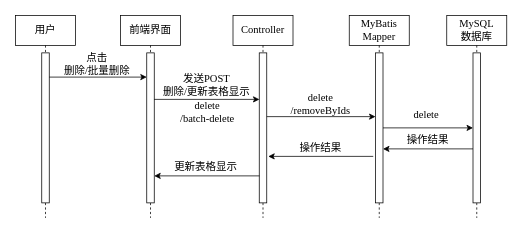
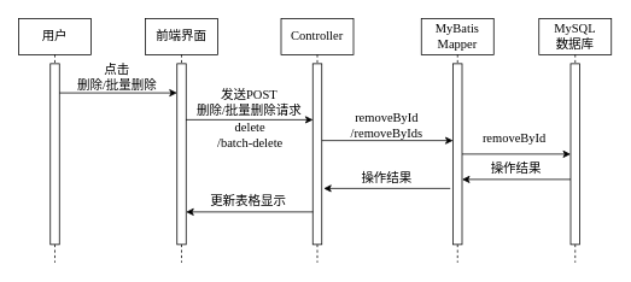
  <mxCell id="0" />
  <mxCell id="1" parent="0" />
  <mxCell id="2" value="用户" style="shape=umlLifeline;perimeter=lifelinePerimeter;whiteSpace=wrap;html=1;container=1;dropTarget=0;collapsible=0;recursiveResize=0;outlineConnect=0;portConstraint=eastwest;newEdgeStyle={&quot;curved&quot;:0,&quot;rounded&quot;:0};fontFamily=宋体;fontSize=14;" parent="1" vertex="1"><mxGeometry x="20" y="20" width="80" height="270" as="geometry" /></mxCell>
  <mxCell id="3" value="" style="html=1;points=[[0,0,0,0,5],[0,1,0,0,-5],[1,0,0,0,5],[1,1,0,0,-5]];perimeter=orthogonalPerimeter;outlineConnect=0;targetShapes=umlLifeline;portConstraint=eastwest;newEdgeStyle={&quot;curved&quot;:0,&quot;rounded&quot;:0};fontFamily=宋体;fontSize=14;" parent="2" vertex="1"><mxGeometry x="35" y="50" width="10" height="200" as="geometry" /></mxCell>
  <mxCell id="4" value="前端界面" style="shape=umlLifeline;perimeter=lifelinePerimeter;whiteSpace=wrap;html=1;container=1;dropTarget=0;collapsible=0;recursiveResize=0;outlineConnect=0;portConstraint=eastwest;newEdgeStyle={&quot;curved&quot;:0,&quot;rounded&quot;:0};fontFamily=宋体;fontSize=14;" parent="1" vertex="1"><mxGeometry x="160" y="20" width="80" height="270" as="geometry" /></mxCell>
  <mxCell id="5" value="" style="html=1;points=[[0,0,0,0,5],[0,1,0,0,-5],[1,0,0,0,5],[1,1,0,0,-5]];perimeter=orthogonalPerimeter;outlineConnect=0;targetShapes=umlLifeline;portConstraint=eastwest;newEdgeStyle={&quot;curved&quot;:0,&quot;rounded&quot;:0};fontFamily=宋体;fontSize=14;" parent="4" vertex="1"><mxGeometry x="35" y="50" width="10" height="200" as="geometry" /></mxCell>
  <mxCell id="6" value="Controller" style="shape=umlLifeline;perimeter=lifelinePerimeter;whiteSpace=wrap;html=1;container=1;dropTarget=0;collapsible=0;recursiveResize=0;outlineConnect=0;portConstraint=eastwest;newEdgeStyle={&quot;curved&quot;:0,&quot;rounded&quot;:0};fontFamily=宋体;fontSize=14;" parent="1" vertex="1"><mxGeometry x="310" y="20" width="80" height="270" as="geometry" /></mxCell>
  <mxCell id="7" value="" style="html=1;points=[[0,0,0,0,5],[0,1,0,0,-5],[1,0,0,0,5],[1,1,0,0,-5]];perimeter=orthogonalPerimeter;outlineConnect=0;targetShapes=umlLifeline;portConstraint=eastwest;newEdgeStyle={&quot;curved&quot;:0,&quot;rounded&quot;:0};fontFamily=宋体;fontSize=14;" parent="6" vertex="1"><mxGeometry x="35" y="50" width="10" height="200" as="geometry" /></mxCell>
  <mxCell id="8" value="MyBatis Mapper" style="shape=umlLifeline;perimeter=lifelinePerimeter;whiteSpace=wrap;html=1;container=1;dropTarget=0;collapsible=0;recursiveResize=0;outlineConnect=0;portConstraint=eastwest;newEdgeStyle={&quot;curved&quot;:0,&quot;rounded&quot;:0};fontFamily=宋体;fontSize=14;" parent="1" vertex="1"><mxGeometry x="465" y="20" width="80" height="270" as="geometry" /></mxCell>
  <mxCell id="9" value="" style="html=1;points=[[0,0,0,0,5],[0,1,0,0,-5],[1,0,0,0,5],[1,1,0,0,-5]];perimeter=orthogonalPerimeter;outlineConnect=0;targetShapes=umlLifeline;portConstraint=eastwest;newEdgeStyle={&quot;curved&quot;:0,&quot;rounded&quot;:0};fontFamily=宋体;fontSize=14;" parent="8" vertex="1"><mxGeometry x="35" y="50" width="10" height="200" as="geometry" /></mxCell>
  <mxCell id="10" value="" style="group" parent="1" vertex="1" connectable="0"><mxGeometry x="214.885" y="210" width="130.362" height="26" as="geometry" /></mxCell>
  <mxCell id="11" value="更新表格显示" style="text;html=1;align=center;verticalAlign=middle;whiteSpace=wrap;rounded=0;fontSize=14;fontFamily=宋体;" parent="10" vertex="1"><mxGeometry width="117.795" height="26" as="geometry" /></mxCell>
  <mxCell id="12" value="" style="endArrow=classic;html=1;rounded=0;" parent="10" target="5" edge="1"><mxGeometry width="50" height="50" relative="1" as="geometry"><mxPoint x="130.362" y="24" as="sourcePoint" /><mxPoint x="-4.205" y="24" as="targetPoint" /></mxGeometry></mxCell>
  <mxCell id="13" value="" style="group" parent="1" vertex="1" connectable="0"><mxGeometry x="65" y="72.31" width="130" height="30" as="geometry" /></mxCell>
  <mxCell id="14" value="" style="endArrow=classic;html=1;rounded=0;fontSize=14;fontFamily=宋体;" parent="13" edge="1"><mxGeometry width="50" height="50" relative="1" as="geometry"><mxPoint y="30" as="sourcePoint" /><mxPoint x="130" y="30" as="targetPoint" /></mxGeometry></mxCell>
  <mxCell id="15" value="&lt;div&gt;点击&lt;/div&gt;删除/批量删除" style="text;html=1;align=center;verticalAlign=middle;whiteSpace=wrap;rounded=0;fontSize=14;fontFamily=宋体;" parent="13" vertex="1"><mxGeometry x="9" width="110" height="26" as="geometry" /></mxCell>
  <mxCell id="16" value="MySQL&lt;div&gt;数据库&lt;/div&gt;" style="shape=umlLifeline;perimeter=lifelinePerimeter;whiteSpace=wrap;html=1;container=1;dropTarget=0;collapsible=0;recursiveResize=0;outlineConnect=0;portConstraint=eastwest;newEdgeStyle={&quot;curved&quot;:0,&quot;rounded&quot;:0};fontFamily=宋体;fontSize=14;" parent="1" vertex="1"><mxGeometry x="595" y="20" width="80" height="270" as="geometry" /></mxCell>
  <mxCell id="17" value="" style="html=1;points=[[0,0,0,0,5],[0,1,0,0,-5],[1,0,0,0,5],[1,1,0,0,-5]];perimeter=orthogonalPerimeter;outlineConnect=0;targetShapes=umlLifeline;portConstraint=eastwest;newEdgeStyle={&quot;curved&quot;:0,&quot;rounded&quot;:0};fontFamily=宋体;fontSize=14;" parent="16" vertex="1"><mxGeometry x="35" y="50" width="10" height="200" as="geometry" /></mxCell>
  <mxCell id="18" value="" style="group" parent="1" vertex="1" connectable="0"><mxGeometry x="510" y="140" width="120" height="30" as="geometry" /></mxCell>
- <mxCell id="19" value="delete" style="text;html=1;align=center;verticalAlign=middle;whiteSpace=wrap;rounded=0;fontSize=14;fontFamily=宋体;spacing=0;" parent="18" vertex="1"><mxGeometry width="116" height="26" as="geometry" /></mxCell>
+ <mxCell id="19" value="removeById" style="text;html=1;align=center;verticalAlign=middle;whiteSpace=wrap;rounded=0;fontSize=14;fontFamily=宋体;spacing=0;" parent="18" vertex="1"><mxGeometry width="116" height="26" as="geometry" /></mxCell>
  <mxCell id="20" value="" style="endArrow=classic;html=1;rounded=0;fontSize=14;fontFamily=宋体;" parent="18" edge="1"><mxGeometry width="50" height="50" relative="1" as="geometry"><mxPoint y="30" as="sourcePoint" /><mxPoint x="120" y="30" as="targetPoint" /></mxGeometry></mxCell>
  <mxCell id="21" value="" style="group" parent="1" vertex="1" connectable="0"><mxGeometry x="510" y="170" width="120.005" height="28" as="geometry" /></mxCell>
  <mxCell id="22" value="操作结果" style="text;html=1;align=center;verticalAlign=middle;whiteSpace=wrap;rounded=0;fontSize=14;fontFamily=宋体;spacing=0;" parent="21" vertex="1"><mxGeometry x="0.005" y="4" width="120" height="26" as="geometry" /></mxCell>
  <mxCell id="23" value="" style="endArrow=classic;html=1;rounded=0;" parent="21" edge="1"><mxGeometry width="50" height="50" relative="1" as="geometry"><mxPoint x="120" y="28" as="sourcePoint" /><mxPoint y="28" as="targetPoint" /></mxGeometry></mxCell>
  <mxCell id="24" value="" style="group" parent="1" vertex="1" connectable="0"><mxGeometry x="204.75" y="100" width="140.5" height="55" as="geometry" /></mxCell>
  <mxCell id="25" value="" style="endArrow=classic;html=1;rounded=0;fontSize=14;fontFamily=宋体;" parent="24" edge="1"><mxGeometry width="50" height="50" relative="1" as="geometry"><mxPoint y="32" as="sourcePoint" /><mxPoint x="140.5" y="32" as="targetPoint" /></mxGeometry></mxCell>
- <mxCell id="26" value="发送POST&lt;div&gt;删除/更新表格显示&lt;/div&gt;" style="text;html=1;align=center;verticalAlign=middle;whiteSpace=wrap;rounded=0;fontSize=14;fontFamily=宋体;" parent="24" vertex="1"><mxGeometry width="140" height="26" as="geometry" /></mxCell>
+ <mxCell id="26" value="发送POST&lt;div&gt;删除/批量删除请求&lt;/div&gt;" style="text;html=1;align=center;verticalAlign=middle;whiteSpace=wrap;rounded=0;fontSize=14;fontFamily=宋体;" parent="24" vertex="1"><mxGeometry width="140" height="26" as="geometry" /></mxCell>
  <mxCell id="27" value="&lt;span style=&quot;background-color: transparent; color: light-dark(rgb(0, 0, 0), rgb(255, 255, 255));&quot;&gt;delete&lt;/span&gt;&lt;div&gt;&lt;span style=&quot;background-color: transparent; color: light-dark(rgb(0, 0, 0), rgb(255, 255, 255));&quot;&gt;/batch-delete&lt;/span&gt;&lt;/div&gt;" style="text;html=1;align=center;verticalAlign=middle;whiteSpace=wrap;rounded=0;fontSize=14;fontFamily=宋体;" parent="24" vertex="1"><mxGeometry x="16.25" y="36" width="110" height="26" as="geometry" /></mxCell>
  <mxCell id="28" value="" style="endArrow=none;html=1;rounded=0;startArrow=classic;startFill=1;endFill=1;" parent="1" edge="1"><mxGeometry width="50" height="50" relative="1" as="geometry"><mxPoint x="500" y="155" as="sourcePoint" /><mxPoint x="355" y="155" as="targetPoint" /></mxGeometry></mxCell>
- <mxCell id="29" value="delete&lt;div&gt;/&lt;span style=&quot;background-color: transparent; color: light-dark(rgb(0, 0, 0), rgb(255, 255, 255));&quot;&gt;removeByIds&lt;/span&gt;&lt;/div&gt;" style="text;html=1;align=center;verticalAlign=middle;whiteSpace=wrap;rounded=0;fontSize=14;fontFamily=宋体;spacing=0;" parent="1" vertex="1"><mxGeometry x="368.5" y="126" width="116" height="26" as="geometry" /></mxCell>
+ <mxCell id="29" value="removeById&lt;div&gt;/&lt;span style=&quot;background-color: transparent; color: light-dark(rgb(0, 0, 0), rgb(255, 255, 255));&quot;&gt;removeByIds&lt;/span&gt;&lt;/div&gt;" style="text;html=1;align=center;verticalAlign=middle;whiteSpace=wrap;rounded=0;fontSize=14;fontFamily=宋体;spacing=0;" parent="1" vertex="1"><mxGeometry x="368.5" y="126" width="116" height="26" as="geometry" /></mxCell>
  <mxCell id="30" value="" style="group" parent="1" vertex="1" connectable="0"><mxGeometry x="357" y="180" width="140" height="28" as="geometry" /></mxCell>
  <mxCell id="31" value="操作结果" style="text;html=1;align=center;verticalAlign=middle;whiteSpace=wrap;rounded=0;fontSize=14;fontFamily=宋体;spacing=0;" parent="30" vertex="1"><mxGeometry x="0.006" y="4" width="139.994" height="26" as="geometry" /></mxCell>
  <mxCell id="32" value="" style="endArrow=classic;html=1;rounded=0;" parent="30" edge="1"><mxGeometry width="50" height="50" relative="1" as="geometry"><mxPoint x="139.994" y="28" as="sourcePoint" /><mxPoint y="28" as="targetPoint" /></mxGeometry></mxCell>
